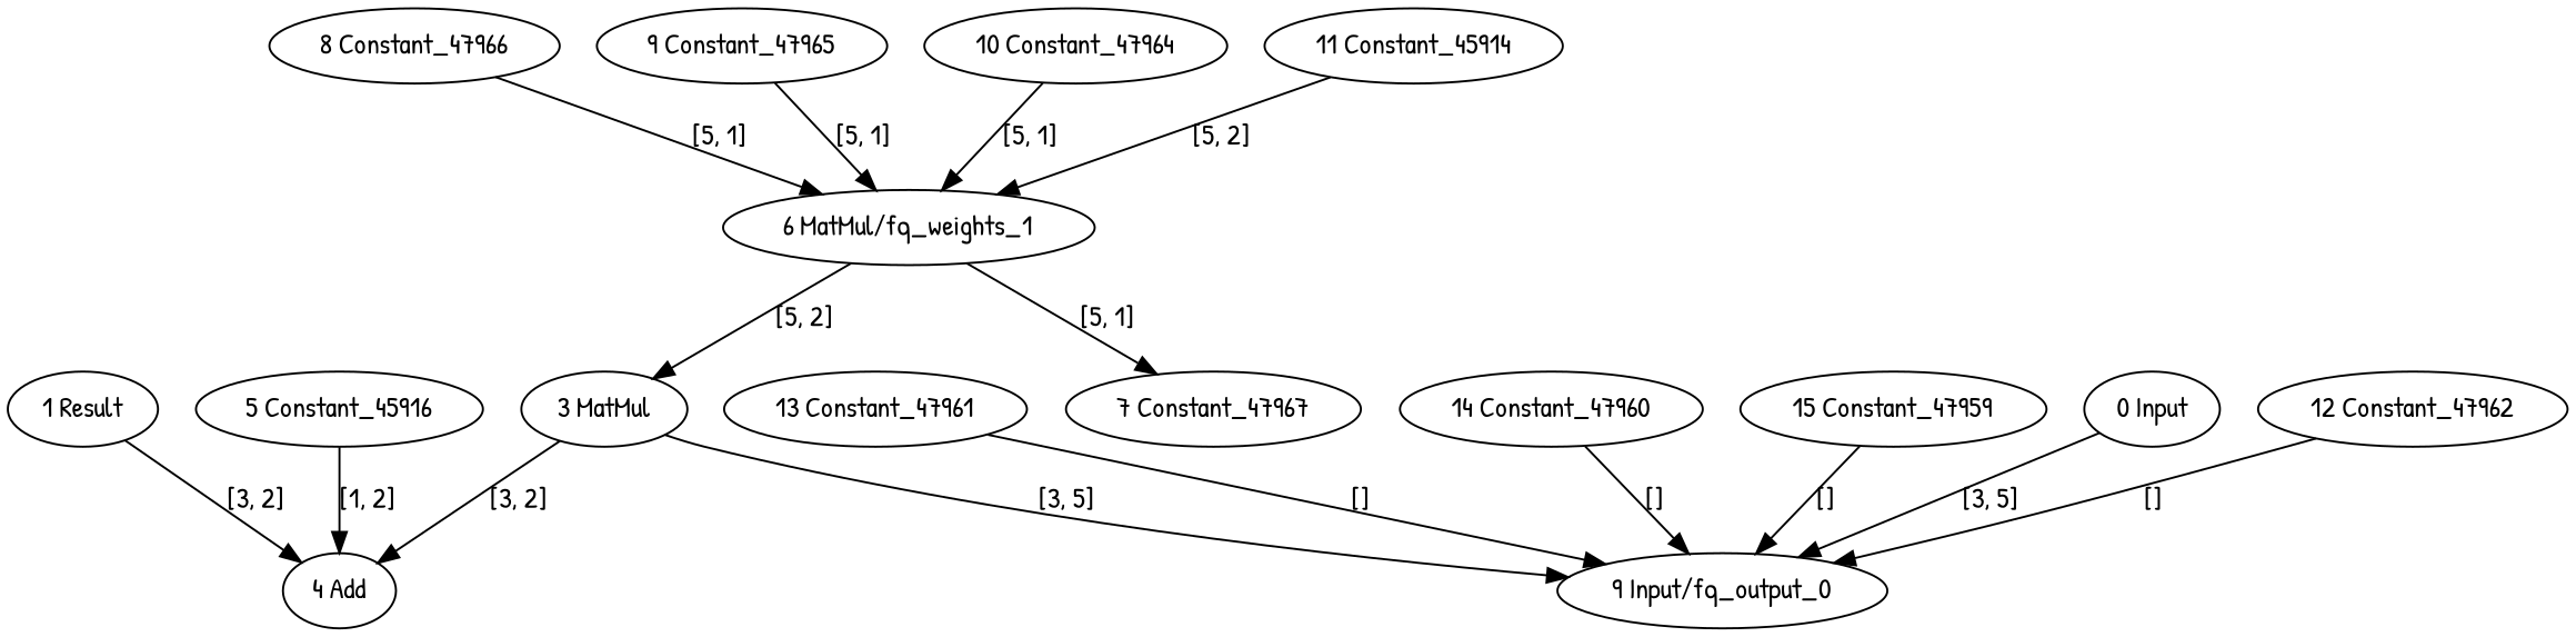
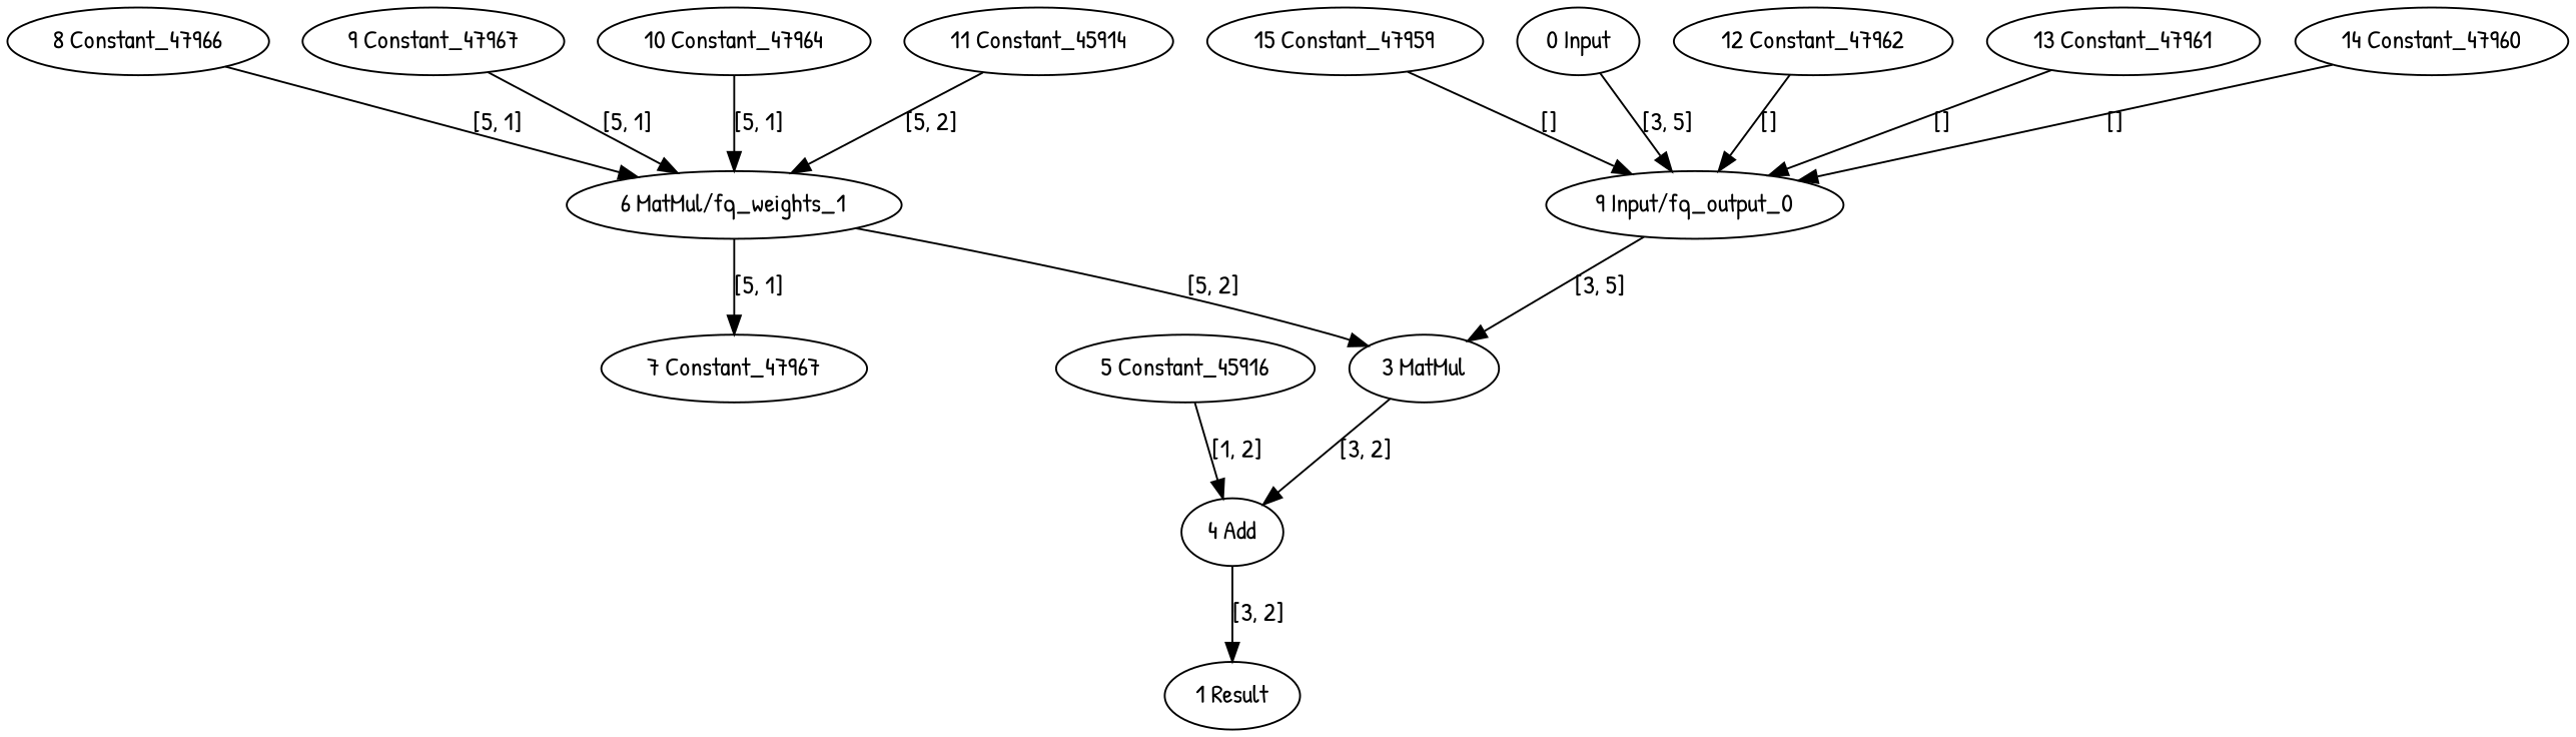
  strict digraph {
    fontname="Patrick Hand"
    node [fontname="Patrick Hand" type=Constant]
    edge [fontname="Patrick Hand" style=solid]
    "0 Input" [type=nncf_model_input]
    n2 [label="9 Input/fq_output_0" type=FakeQuantize]
    "3 MatMul" [type=MatMul]
    "1 Result" [type=nncf_model_output]
    "4 Add" [type=Add]
    "5 Constant_45916"
    "6 MatMul/fq_weights_1" [type=FakeQuantize]
    "7 Constant_47967"
    "8 Constant_47966"
-   "9 Constant_47965"
+   "9 Constant_47965" [label="9 Constant_47967"]
    "10 Constant_47964"
    "11 Constant_45914"
    "12 Constant_47962"
    "13 Constant_47961"
    "14 Constant_47960"
    "15 Constant_47959"
    "0 Input" -> n2 [label="[3, 5]"]
-   "3 MatMul" -> n2 [label="[3, 5]"]
+   n2 -> "3 MatMul" [label="[3, 5]"]
    "3 MatMul" -> "4 Add" [label="[3, 2]"]
-   "1 Result" -> "4 Add" [label="[3, 2]"]
+   "4 Add" -> "1 Result" [label="[3, 2]"]
    "5 Constant_45916" -> "4 Add" [label="[1, 2]"]
    "6 MatMul/fq_weights_1" -> "3 MatMul" [label="[5, 2]"]
    "6 MatMul/fq_weights_1" -> "7 Constant_47967" [label="[5, 1]"]
    "8 Constant_47966" -> "6 MatMul/fq_weights_1" [label="[5, 1]"]
    "9 Constant_47965" -> "6 MatMul/fq_weights_1" [label="[5, 1]"]
    "10 Constant_47964" -> "6 MatMul/fq_weights_1" [label="[5, 1]"]
    "11 Constant_45914" -> "6 MatMul/fq_weights_1" [label="[5, 2]"]
    "12 Constant_47962" -> n2 [label="[]"]
    "13 Constant_47961" -> n2 [label="[]"]
    "14 Constant_47960" -> n2 [label="[]"]
    "15 Constant_47959" -> n2 [label="[]"]
  }
